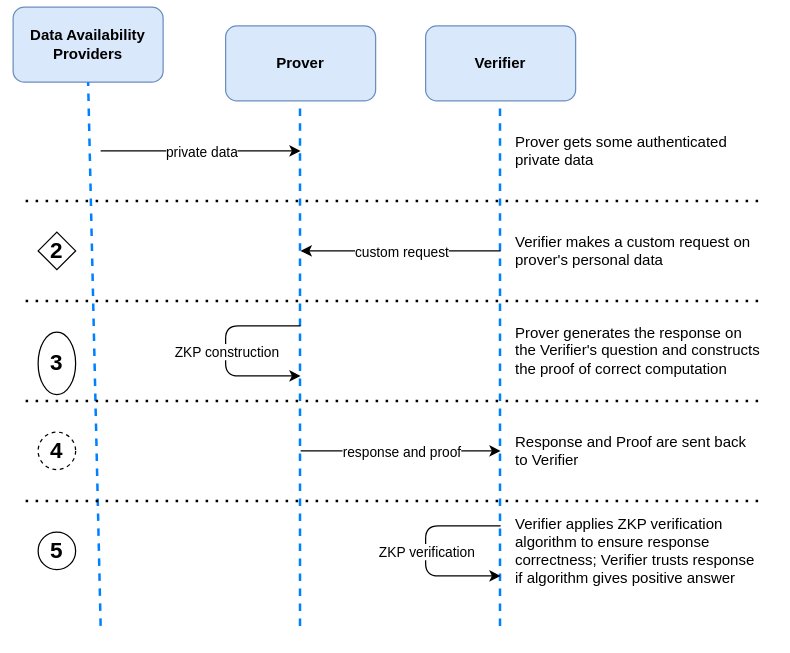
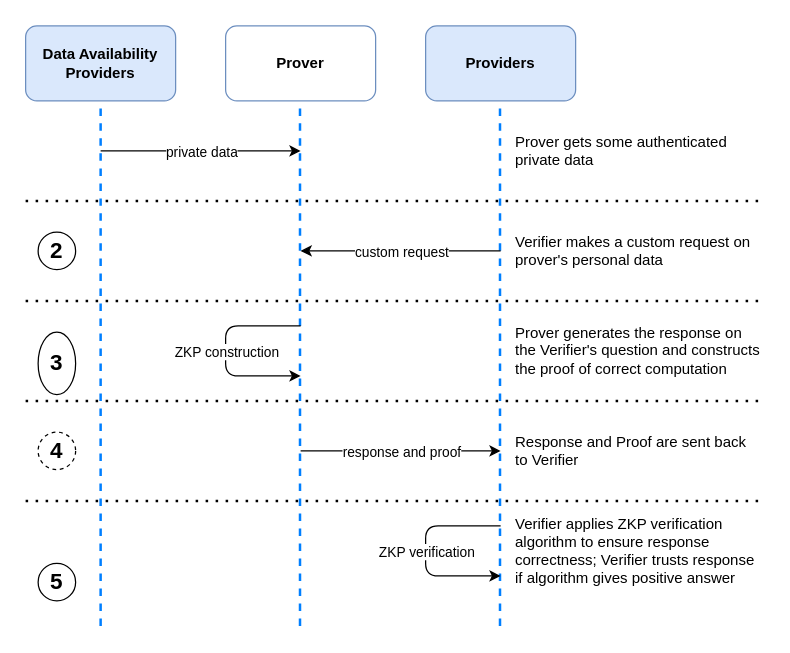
  <mxCell id="0" />
  <mxCell id="1" parent="0" />
- <mxCell id="2" value="&lt;b&gt;Data Availability Providers&lt;/b&gt;" style="rounded=1;whiteSpace=wrap;html=1;fillColor=#dae8fc;strokeColor=#6c8ebf;" parent="1" vertex="1"><mxGeometry x="10" y="5" width="120" height="60" as="geometry" /></mxCell>
- <mxCell id="3" value="&lt;b&gt;Prover&lt;/b&gt;" style="rounded=1;whiteSpace=wrap;html=1;fillColor=#dae8fc;strokeColor=#6c8ebf;" parent="1" vertex="1"><mxGeometry x="180" y="20" width="120" height="60" as="geometry" /></mxCell>
- <mxCell id="4" value="&lt;b&gt;Verifier&lt;/b&gt;" style="rounded=1;whiteSpace=wrap;html=1;fillColor=#dae8fc;strokeColor=#6c8ebf;" parent="1" vertex="1"><mxGeometry x="340" y="20" width="120" height="60" as="geometry" /></mxCell>
+ <mxCell id="2" value="&lt;b&gt;Data Availability Providers&lt;/b&gt;" style="rounded=1;whiteSpace=wrap;html=1;fillColor=#dae8fc;strokeColor=#6c8ebf;" parent="1" vertex="1"><mxGeometry x="20" y="20" width="120" height="60" as="geometry" /></mxCell>
+ <mxCell id="3" value="&lt;b&gt;Prover&lt;/b&gt;" style="rounded=1;whiteSpace=wrap;html=1;fillColor=#ffffff;strokeColor=#6c8ebf;" parent="1" vertex="1"><mxGeometry x="180" y="20" width="120" height="60" as="geometry" /></mxCell>
+ <mxCell id="4" value="&lt;b&gt;Providers&lt;/b&gt;" style="rounded=1;whiteSpace=wrap;html=1;fillColor=#dae8fc;strokeColor=#6c8ebf;" parent="1" vertex="1"><mxGeometry x="340" y="20" width="120" height="60" as="geometry" /></mxCell>
  <mxCell id="5" value="" style="endArrow=none;dashed=1;html=1;entryX=0.5;entryY=1;entryDx=0;entryDy=0;strokeColor=#007FFF;strokeWidth=2;" parent="1" target="2" edge="1"><mxGeometry width="50" height="50" relative="1" as="geometry"><mxPoint x="80" y="500" as="sourcePoint" /><mxPoint x="380" y="450" as="targetPoint" /></mxGeometry></mxCell>
  <mxCell id="6" value="" style="endArrow=none;dashed=1;html=1;entryX=0.5;entryY=1;entryDx=0;entryDy=0;strokeColor=#007FFF;strokeWidth=2;" parent="1" edge="1"><mxGeometry width="50" height="50" relative="1" as="geometry"><mxPoint x="239.5" y="500" as="sourcePoint" /><mxPoint x="239.5" y="80" as="targetPoint" /></mxGeometry></mxCell>
  <mxCell id="7" value="" style="endArrow=none;dashed=1;html=1;entryX=0.5;entryY=1;entryDx=0;entryDy=0;strokeColor=#007FFF;strokeWidth=2;" parent="1" edge="1"><mxGeometry width="50" height="50" relative="1" as="geometry"><mxPoint x="399.5" y="500" as="sourcePoint" /><mxPoint x="399.5" y="80" as="targetPoint" /></mxGeometry></mxCell>
  <mxCell id="8" value="" style="endArrow=none;dashed=1;html=1;dashPattern=1 3;strokeWidth=2;" parent="1" edge="1"><mxGeometry width="50" height="50" relative="1" as="geometry"><mxPoint x="20" y="160" as="sourcePoint" /><mxPoint x="610" y="160" as="targetPoint" /></mxGeometry></mxCell>
  <mxCell id="9" value="" style="endArrow=none;dashed=1;html=1;dashPattern=1 3;strokeWidth=2;" parent="1" edge="1"><mxGeometry width="50" height="50" relative="1" as="geometry"><mxPoint x="20" y="240" as="sourcePoint" /><mxPoint x="610" y="240" as="targetPoint" /></mxGeometry></mxCell>
  <mxCell id="10" value="" style="endArrow=none;dashed=1;html=1;dashPattern=1 3;strokeWidth=2;" parent="1" edge="1"><mxGeometry width="50" height="50" relative="1" as="geometry"><mxPoint x="20" y="320" as="sourcePoint" /><mxPoint x="610" y="320" as="targetPoint" /></mxGeometry></mxCell>
  <mxCell id="11" value="" style="endArrow=none;dashed=1;html=1;dashPattern=1 3;strokeWidth=2;" parent="1" edge="1"><mxGeometry width="50" height="50" relative="1" as="geometry"><mxPoint x="20" y="400" as="sourcePoint" /><mxPoint x="610" y="400" as="targetPoint" /></mxGeometry></mxCell>
  <mxCell id="12" value="" style="endArrow=classic;html=1;" parent="1" edge="1"><mxGeometry relative="1" as="geometry"><mxPoint x="400" y="420" as="sourcePoint" /><mxPoint x="400" y="460" as="targetPoint" /><Array as="points"><mxPoint x="340" y="420" /><mxPoint x="340" y="460" /></Array></mxGeometry></mxCell>
  <mxCell id="13" value="ZKP verification" style="edgeLabel;resizable=0;html=1;align=center;verticalAlign=middle;" parent="12" connectable="0" vertex="1"><mxGeometry relative="1" as="geometry" /></mxCell>
  <mxCell id="14" value="" style="endArrow=classic;html=1;" parent="1" edge="1"><mxGeometry relative="1" as="geometry"><mxPoint x="240" y="260" as="sourcePoint" /><mxPoint x="240" y="300" as="targetPoint" /><Array as="points"><mxPoint x="180" y="260" /><mxPoint x="180" y="300" /></Array></mxGeometry></mxCell>
  <mxCell id="15" value="ZKP construction" style="edgeLabel;resizable=0;html=1;align=center;verticalAlign=middle;" parent="14" connectable="0" vertex="1"><mxGeometry relative="1" as="geometry" /></mxCell>
  <mxCell id="16" value="" style="endArrow=classic;html=1;" parent="1" edge="1"><mxGeometry relative="1" as="geometry"><mxPoint x="240" y="360" as="sourcePoint" /><mxPoint x="400" y="360" as="targetPoint" /></mxGeometry></mxCell>
  <mxCell id="17" value="response and proof" style="edgeLabel;resizable=0;html=1;align=center;verticalAlign=middle;" parent="16" connectable="0" vertex="1"><mxGeometry relative="1" as="geometry" /></mxCell>
  <mxCell id="18" value="" style="endArrow=classic;html=1;" parent="1" edge="1"><mxGeometry relative="1" as="geometry"><mxPoint x="80" y="120" as="sourcePoint" /><mxPoint x="240" y="120" as="targetPoint" /></mxGeometry></mxCell>
  <mxCell id="19" value="private data" style="edgeLabel;resizable=0;html=1;align=center;verticalAlign=middle;" parent="18" connectable="0" vertex="1"><mxGeometry relative="1" as="geometry" /></mxCell>
  <mxCell id="20" value="" style="endArrow=classic;html=1;" parent="1" edge="1"><mxGeometry relative="1" as="geometry"><mxPoint x="400" y="200" as="sourcePoint" /><mxPoint x="240" y="200" as="targetPoint" /></mxGeometry></mxCell>
  <mxCell id="21" value="custom request" style="edgeLabel;resizable=0;html=1;align=center;verticalAlign=middle;" parent="20" connectable="0" vertex="1"><mxGeometry relative="1" as="geometry" /></mxCell>
  <mxCell id="22" value="Prover gets some authenticated private data" style="text;html=1;strokeColor=none;fillColor=none;align=left;verticalAlign=middle;whiteSpace=wrap;rounded=0;" parent="1" vertex="1"><mxGeometry x="410" y="90" width="200" height="60" as="geometry" /></mxCell>
  <mxCell id="23" value="Verifier makes a custom request on prover's personal data" style="text;html=1;strokeColor=none;fillColor=none;align=left;verticalAlign=middle;whiteSpace=wrap;rounded=0;" parent="1" vertex="1"><mxGeometry x="410" y="170" width="200" height="60" as="geometry" /></mxCell>
  <mxCell id="24" value="Prover generates the response on the Verifier's question and constructs the proof of correct computation&amp;nbsp;" style="text;html=1;strokeColor=none;fillColor=none;align=left;verticalAlign=middle;whiteSpace=wrap;rounded=0;" parent="1" vertex="1"><mxGeometry x="410" y="250" width="200" height="60" as="geometry" /></mxCell>
  <mxCell id="25" value="Response and Proof are sent back to Verifier" style="text;html=1;strokeColor=none;fillColor=none;align=left;verticalAlign=middle;whiteSpace=wrap;rounded=0;" parent="1" vertex="1"><mxGeometry x="410" y="330" width="200" height="60" as="geometry" /></mxCell>
  <mxCell id="26" value="Verifier applies ZKP verification algorithm to ensure response correctness; Verifier trusts response if algorithm gives positive answer" style="text;html=1;strokeColor=none;fillColor=none;align=left;verticalAlign=middle;whiteSpace=wrap;rounded=0;" parent="1" vertex="1"><mxGeometry x="410" y="410" width="200" height="60" as="geometry" /></mxCell>
- <mxCell id="27" value="&lt;h2&gt;2&lt;/h2&gt;" style="rhombus;whiteSpace=wrap;html=1;aspect=fixed;fillColor=#FFFFFF;" parent="1" vertex="1"><mxGeometry x="30" y="185" width="30" height="30" as="geometry" /></mxCell>
+ <mxCell id="27" value="&lt;h2&gt;2&lt;/h2&gt;" style="ellipse;whiteSpace=wrap;html=1;aspect=fixed;fillColor=#FFFFFF;" parent="1" vertex="1"><mxGeometry x="30" y="185" width="30" height="30" as="geometry" /></mxCell>
  <mxCell id="28" value="&lt;h2&gt;3&lt;/h2&gt;" style="ellipse;whiteSpace=wrap;html=1;aspect=fixed;fillColor=#FFFFFF;" parent="1" vertex="1"><mxGeometry x="30" y="265" width="30" height="50" as="geometry" /></mxCell>
  <mxCell id="29" value="&lt;h2&gt;4&lt;/h2&gt;" style="ellipse;whiteSpace=wrap;html=1;aspect=fixed;fillColor=#FFFFFF;dashed=1;" parent="1" vertex="1"><mxGeometry x="30" y="345" width="30" height="30" as="geometry" /></mxCell>
- <mxCell id="30" value="&lt;h2&gt;5&lt;/h2&gt;" style="ellipse;whiteSpace=wrap;html=1;aspect=fixed;fillColor=#FFFFFF;" parent="1" vertex="1"><mxGeometry x="30" y="425" width="30" height="30" as="geometry" /></mxCell>
+ <mxCell id="30" value="&lt;h2&gt;5&lt;/h2&gt;" style="ellipse;whiteSpace=wrap;html=1;aspect=fixed;fillColor=#FFFFFF;" parent="1" vertex="1"><mxGeometry x="30" y="450" width="30" height="30" as="geometry" /></mxCell>
